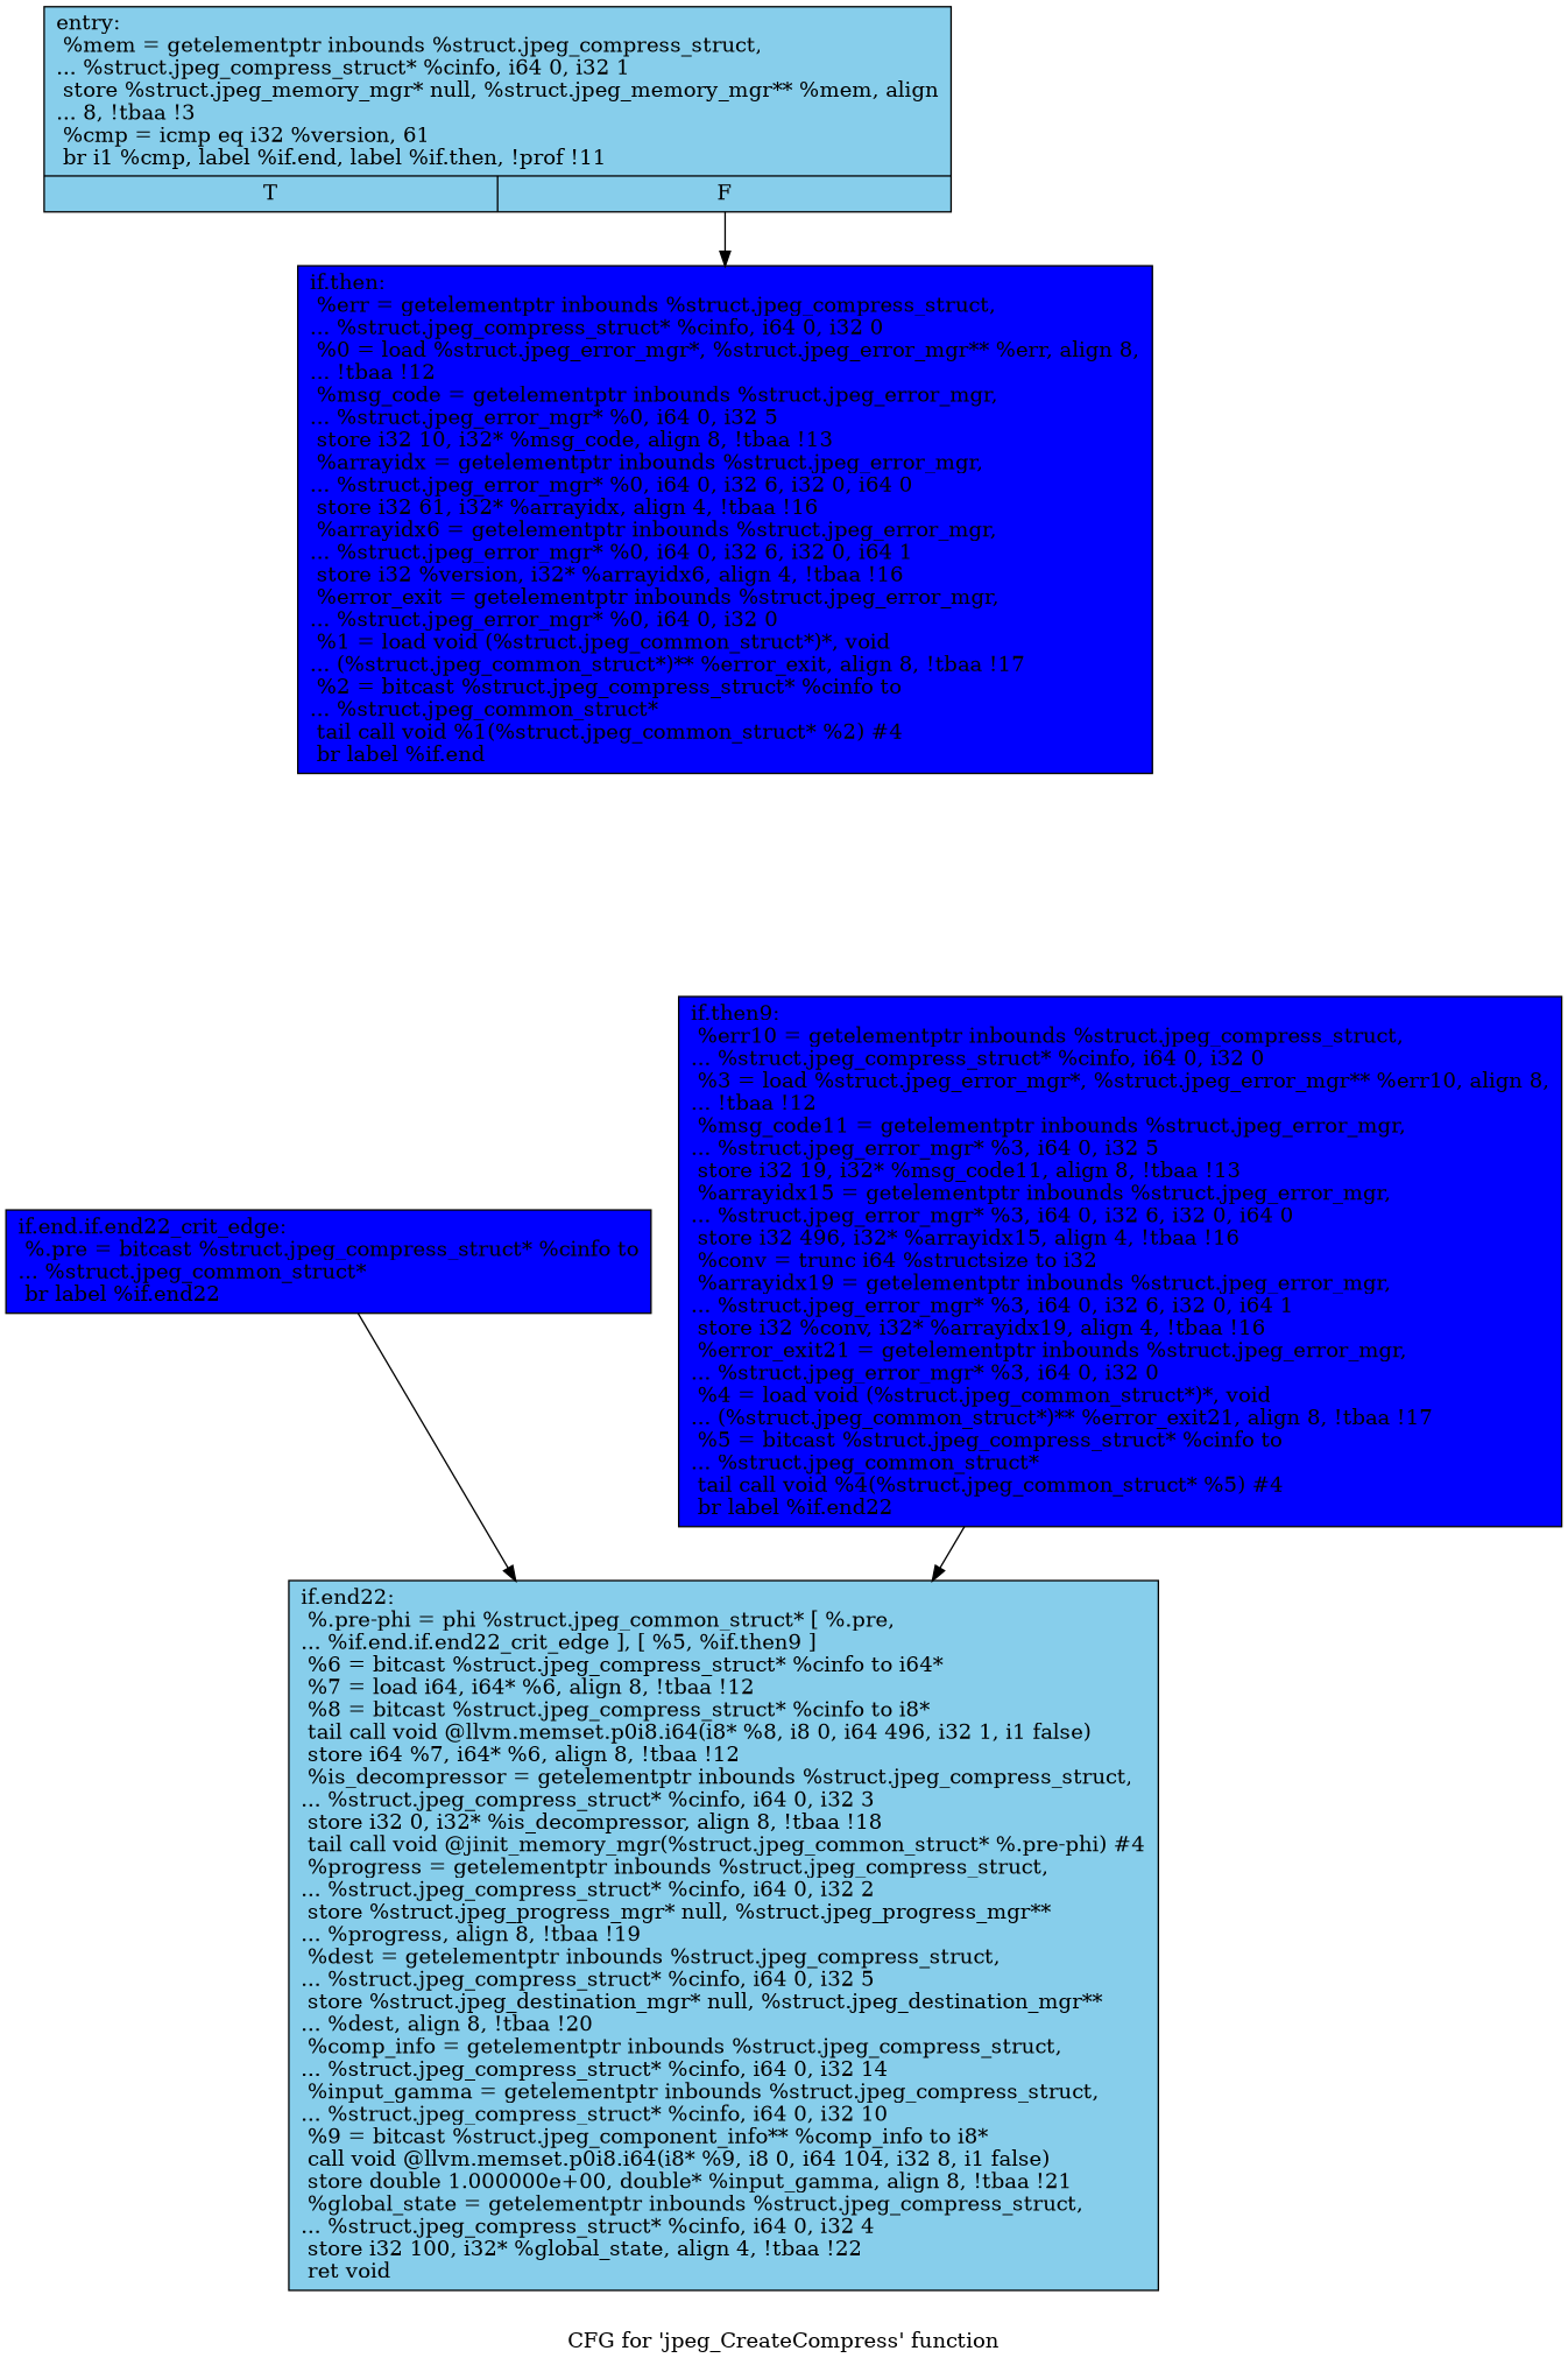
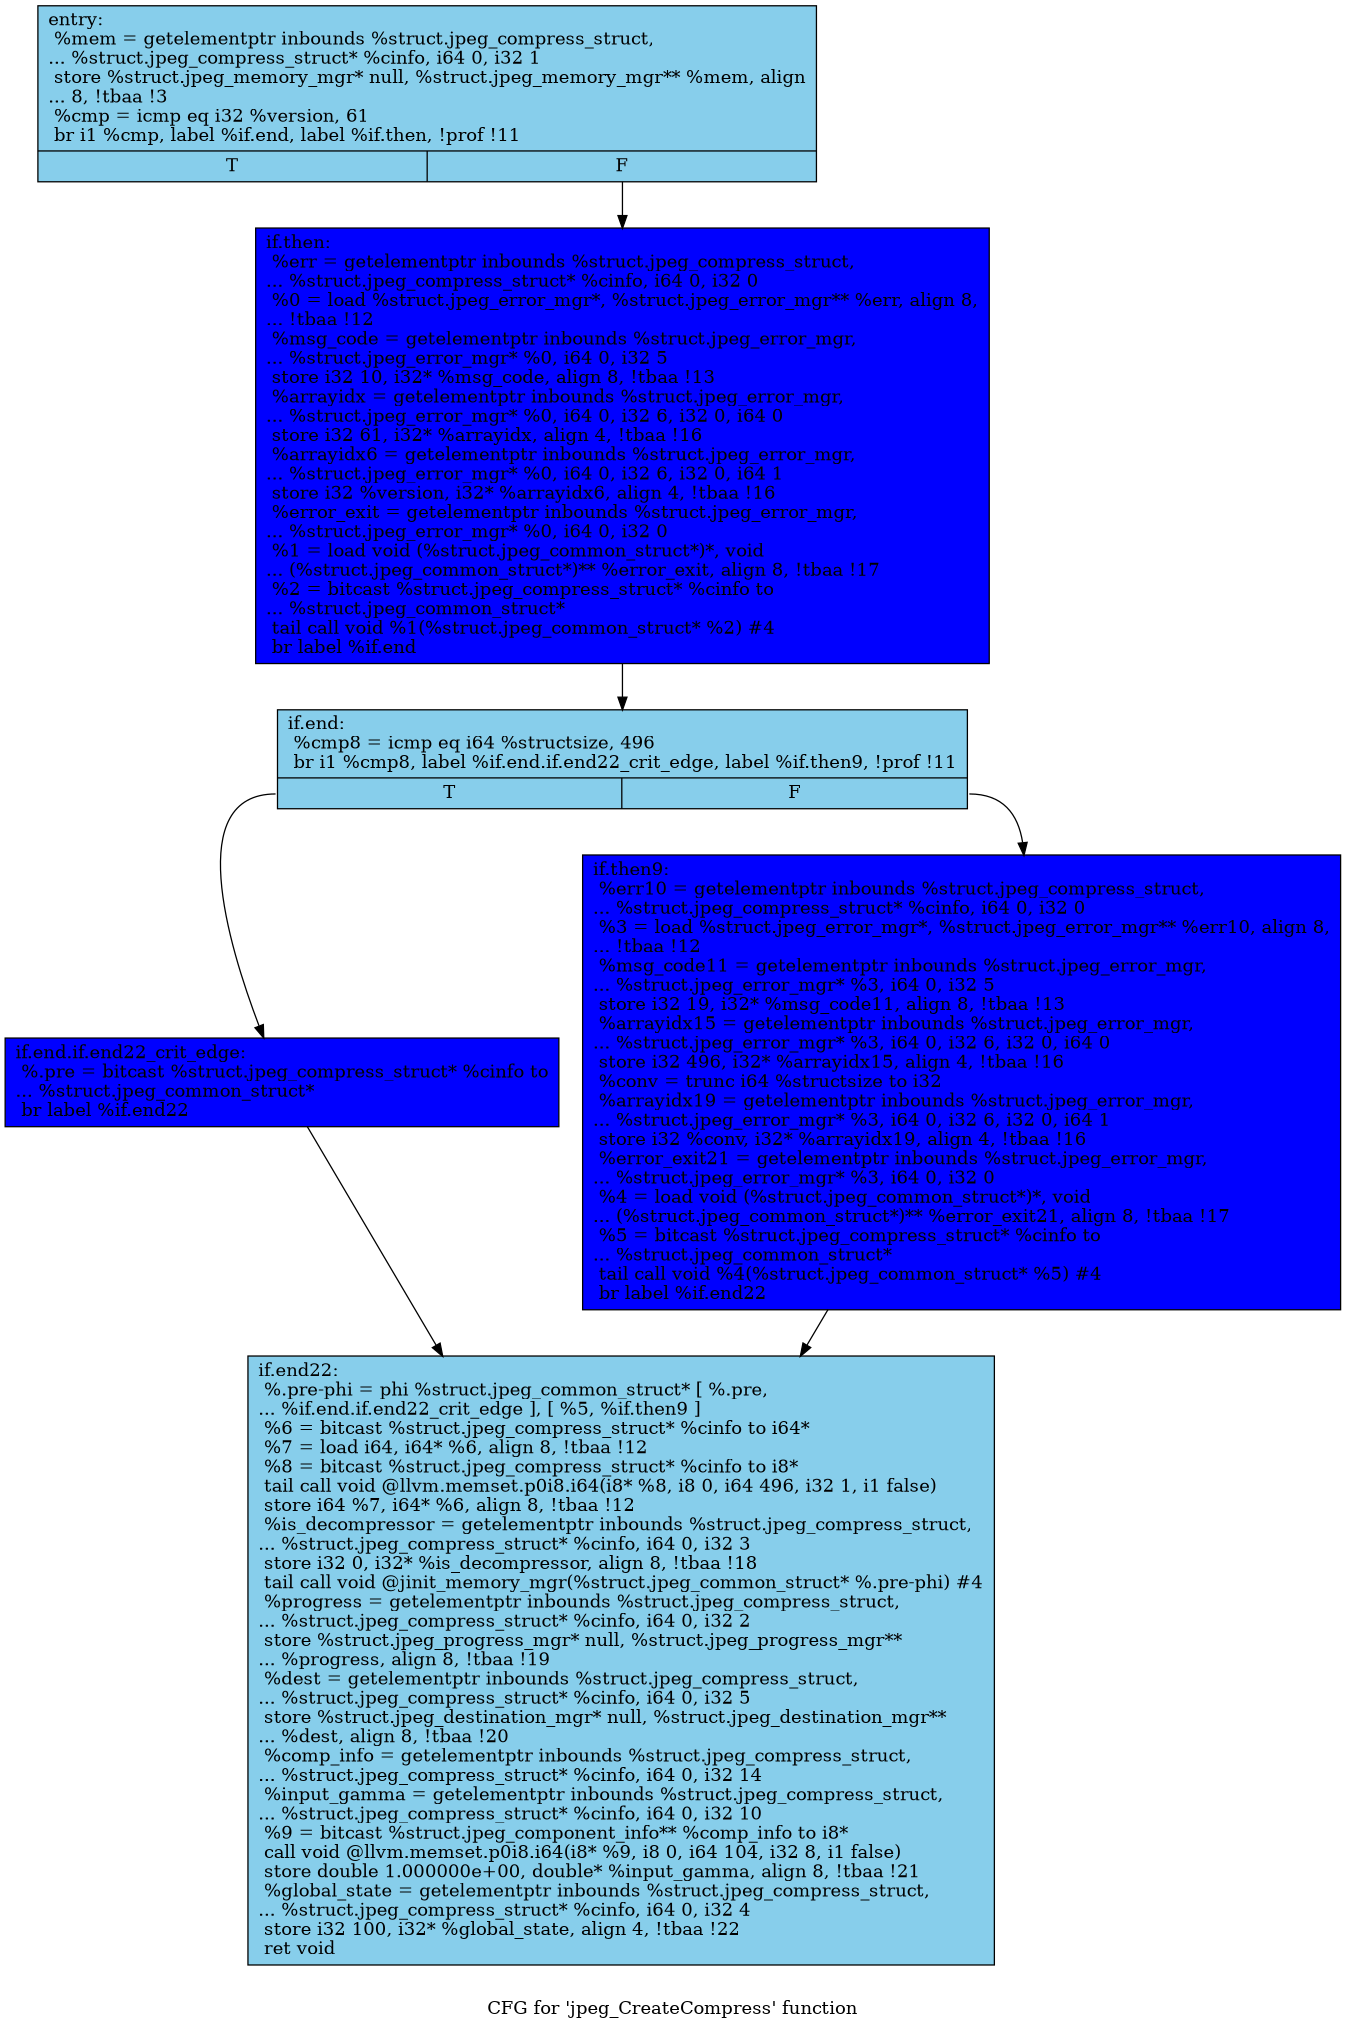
  digraph {
    label="CFG for 'jpeg_CreateCompress' function"
    node [fillcolor=skyblue shape=record style=filled]
    n1 [label="{entry:\l  %mem = getelementptr inbounds %struct.jpeg_compress_struct,\l... %struct.jpeg_compress_struct* %cinfo, i64 0, i32 1\l  store %struct.jpeg_memory_mgr* null, %struct.jpeg_memory_mgr** %mem, align\l... 8, !tbaa !3\l  %cmp = icmp eq i32 %version, 61\l  br i1 %cmp, label %if.end, label %if.then, !prof !11\l|{<s0>T|<s1>F}}"]
    n2 [fillcolor=blue label="{if.then:                                          \l  %err = getelementptr inbounds %struct.jpeg_compress_struct,\l... %struct.jpeg_compress_struct* %cinfo, i64 0, i32 0\l  %0 = load %struct.jpeg_error_mgr*, %struct.jpeg_error_mgr** %err, align 8,\l... !tbaa !12\l  %msg_code = getelementptr inbounds %struct.jpeg_error_mgr,\l... %struct.jpeg_error_mgr* %0, i64 0, i32 5\l  store i32 10, i32* %msg_code, align 8, !tbaa !13\l  %arrayidx = getelementptr inbounds %struct.jpeg_error_mgr,\l... %struct.jpeg_error_mgr* %0, i64 0, i32 6, i32 0, i64 0\l  store i32 61, i32* %arrayidx, align 4, !tbaa !16\l  %arrayidx6 = getelementptr inbounds %struct.jpeg_error_mgr,\l... %struct.jpeg_error_mgr* %0, i64 0, i32 6, i32 0, i64 1\l  store i32 %version, i32* %arrayidx6, align 4, !tbaa !16\l  %error_exit = getelementptr inbounds %struct.jpeg_error_mgr,\l... %struct.jpeg_error_mgr* %0, i64 0, i32 0\l  %1 = load void (%struct.jpeg_common_struct*)*, void\l... (%struct.jpeg_common_struct*)** %error_exit, align 8, !tbaa !17\l  %2 = bitcast %struct.jpeg_compress_struct* %cinfo to\l... %struct.jpeg_common_struct*\l  tail call void %1(%struct.jpeg_common_struct* %2) #4\l  br label %if.end\l}"]
+   n3 [label="{if.end:                                           \l  %cmp8 = icmp eq i64 %structsize, 496\l  br i1 %cmp8, label %if.end.if.end22_crit_edge, label %if.then9, !prof !11\l|{<s0>T|<s1>F}}"]
    n4 [fillcolor=blue label="{if.end.if.end22_crit_edge:                        \l  %.pre = bitcast %struct.jpeg_compress_struct* %cinfo to\l... %struct.jpeg_common_struct*\l  br label %if.end22\l}"]
    n5 [fillcolor=blue label="{if.then9:                                         \l  %err10 = getelementptr inbounds %struct.jpeg_compress_struct,\l... %struct.jpeg_compress_struct* %cinfo, i64 0, i32 0\l  %3 = load %struct.jpeg_error_mgr*, %struct.jpeg_error_mgr** %err10, align 8,\l... !tbaa !12\l  %msg_code11 = getelementptr inbounds %struct.jpeg_error_mgr,\l... %struct.jpeg_error_mgr* %3, i64 0, i32 5\l  store i32 19, i32* %msg_code11, align 8, !tbaa !13\l  %arrayidx15 = getelementptr inbounds %struct.jpeg_error_mgr,\l... %struct.jpeg_error_mgr* %3, i64 0, i32 6, i32 0, i64 0\l  store i32 496, i32* %arrayidx15, align 4, !tbaa !16\l  %conv = trunc i64 %structsize to i32\l  %arrayidx19 = getelementptr inbounds %struct.jpeg_error_mgr,\l... %struct.jpeg_error_mgr* %3, i64 0, i32 6, i32 0, i64 1\l  store i32 %conv, i32* %arrayidx19, align 4, !tbaa !16\l  %error_exit21 = getelementptr inbounds %struct.jpeg_error_mgr,\l... %struct.jpeg_error_mgr* %3, i64 0, i32 0\l  %4 = load void (%struct.jpeg_common_struct*)*, void\l... (%struct.jpeg_common_struct*)** %error_exit21, align 8, !tbaa !17\l  %5 = bitcast %struct.jpeg_compress_struct* %cinfo to\l... %struct.jpeg_common_struct*\l  tail call void %4(%struct.jpeg_common_struct* %5) #4\l  br label %if.end22\l}"]
    n6 [label="{if.end22:                                         \l  %.pre-phi = phi %struct.jpeg_common_struct* [ %.pre,\l... %if.end.if.end22_crit_edge ], [ %5, %if.then9 ]\l  %6 = bitcast %struct.jpeg_compress_struct* %cinfo to i64*\l  %7 = load i64, i64* %6, align 8, !tbaa !12\l  %8 = bitcast %struct.jpeg_compress_struct* %cinfo to i8*\l  tail call void @llvm.memset.p0i8.i64(i8* %8, i8 0, i64 496, i32 1, i1 false)\l  store i64 %7, i64* %6, align 8, !tbaa !12\l  %is_decompressor = getelementptr inbounds %struct.jpeg_compress_struct,\l... %struct.jpeg_compress_struct* %cinfo, i64 0, i32 3\l  store i32 0, i32* %is_decompressor, align 8, !tbaa !18\l  tail call void @jinit_memory_mgr(%struct.jpeg_common_struct* %.pre-phi) #4\l  %progress = getelementptr inbounds %struct.jpeg_compress_struct,\l... %struct.jpeg_compress_struct* %cinfo, i64 0, i32 2\l  store %struct.jpeg_progress_mgr* null, %struct.jpeg_progress_mgr**\l... %progress, align 8, !tbaa !19\l  %dest = getelementptr inbounds %struct.jpeg_compress_struct,\l... %struct.jpeg_compress_struct* %cinfo, i64 0, i32 5\l  store %struct.jpeg_destination_mgr* null, %struct.jpeg_destination_mgr**\l... %dest, align 8, !tbaa !20\l  %comp_info = getelementptr inbounds %struct.jpeg_compress_struct,\l... %struct.jpeg_compress_struct* %cinfo, i64 0, i32 14\l  %input_gamma = getelementptr inbounds %struct.jpeg_compress_struct,\l... %struct.jpeg_compress_struct* %cinfo, i64 0, i32 10\l  %9 = bitcast %struct.jpeg_component_info** %comp_info to i8*\l  call void @llvm.memset.p0i8.i64(i8* %9, i8 0, i64 104, i32 8, i1 false)\l  store double 1.000000e+00, double* %input_gamma, align 8, !tbaa !21\l  %global_state = getelementptr inbounds %struct.jpeg_compress_struct,\l... %struct.jpeg_compress_struct* %cinfo, i64 0, i32 4\l  store i32 100, i32* %global_state, align 4, !tbaa !22\l  ret void\l}"]
    n1 -> n2 [tailport=s1]
+   n2 -> n3
+   n3 -> n4 [tailport=s0]
+   n3 -> n5 [tailport=s1]
    n4 -> n6
    n5 -> n6
  }
